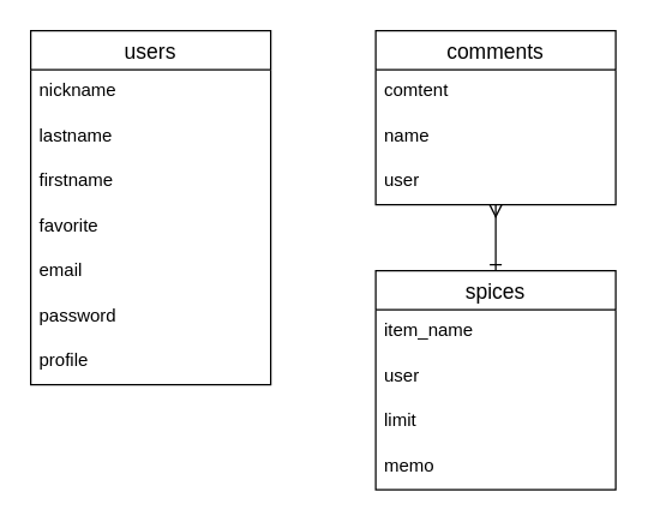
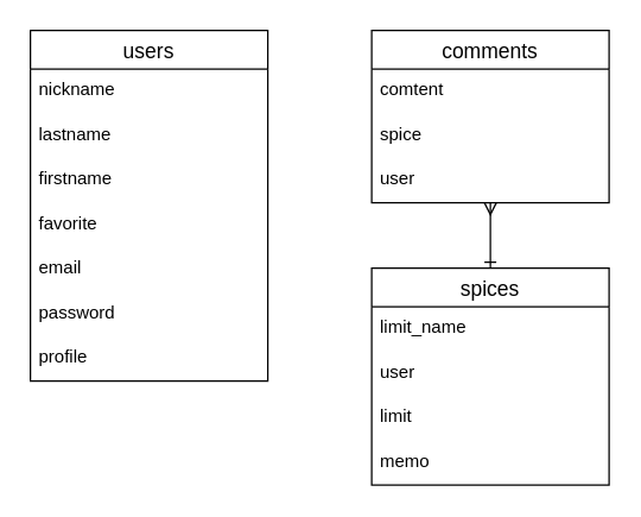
  <mxCell id="0" />
  <mxCell id="1" parent="0" />
  <mxCell id="2" value="users" style="swimlane;fontStyle=0;childLayout=stackLayout;horizontal=1;startSize=26;horizontalStack=0;resizeParent=1;resizeParentMax=0;resizeLast=0;collapsible=1;marginBottom=0;align=center;fontSize=14;" vertex="1" parent="1"><mxGeometry x="20" y="20" width="160" height="236" as="geometry" /></mxCell>
  <mxCell id="3" value="nickname" style="text;strokeColor=none;fillColor=none;spacingLeft=4;spacingRight=4;overflow=hidden;rotatable=0;points=[[0,0.5],[1,0.5]];portConstraint=eastwest;fontSize=12;" vertex="1" parent="2"><mxGeometry y="26" width="160" height="30" as="geometry" /></mxCell>
  <mxCell id="4" value="lastname" style="text;strokeColor=none;fillColor=none;spacingLeft=4;spacingRight=4;overflow=hidden;rotatable=0;points=[[0,0.5],[1,0.5]];portConstraint=eastwest;fontSize=12;" vertex="1" parent="2"><mxGeometry y="56" width="160" height="30" as="geometry" /></mxCell>
  <mxCell id="5" value="firstname" style="text;strokeColor=none;fillColor=none;spacingLeft=4;spacingRight=4;overflow=hidden;rotatable=0;points=[[0,0.5],[1,0.5]];portConstraint=eastwest;fontSize=12;" vertex="1" parent="2"><mxGeometry y="86" width="160" height="30" as="geometry" /></mxCell>
  <mxCell id="6" value="favorite" style="text;strokeColor=none;fillColor=none;spacingLeft=4;spacingRight=4;overflow=hidden;rotatable=0;points=[[0,0.5],[1,0.5]];portConstraint=eastwest;fontSize=12;" vertex="1" parent="2"><mxGeometry y="116" width="160" height="30" as="geometry" /></mxCell>
  <mxCell id="7" value="email" style="text;strokeColor=none;fillColor=none;spacingLeft=4;spacingRight=4;overflow=hidden;rotatable=0;points=[[0,0.5],[1,0.5]];portConstraint=eastwest;fontSize=12;" vertex="1" parent="2"><mxGeometry y="146" width="160" height="30" as="geometry" /></mxCell>
  <mxCell id="8" value="password" style="text;strokeColor=none;fillColor=none;spacingLeft=4;spacingRight=4;overflow=hidden;rotatable=0;points=[[0,0.5],[1,0.5]];portConstraint=eastwest;fontSize=12;" vertex="1" parent="2"><mxGeometry y="176" width="160" height="30" as="geometry" /></mxCell>
  <mxCell id="9" value="profile" style="text;strokeColor=none;fillColor=none;spacingLeft=4;spacingRight=4;overflow=hidden;rotatable=0;points=[[0,0.5],[1,0.5]];portConstraint=eastwest;fontSize=12;" vertex="1" parent="2"><mxGeometry y="206" width="160" height="30" as="geometry" /></mxCell>
  <mxCell id="10" value="" style="edgeStyle=none;html=1;startArrow=ERone;startFill=0;endArrow=ERmany;endFill=0;" edge="1" parent="1" source="11" target="19"><mxGeometry relative="1" as="geometry" /></mxCell>
  <mxCell id="11" value="spices" style="swimlane;fontStyle=0;childLayout=stackLayout;horizontal=1;startSize=26;horizontalStack=0;resizeParent=1;resizeParentMax=0;resizeLast=0;collapsible=1;marginBottom=0;align=center;fontSize=14;" vertex="1" parent="1"><mxGeometry x="250" y="180" width="160" height="146" as="geometry" /></mxCell>
- <mxCell id="12" value="item_name" style="text;strokeColor=none;fillColor=none;spacingLeft=4;spacingRight=4;overflow=hidden;rotatable=0;points=[[0,0.5],[1,0.5]];portConstraint=eastwest;fontSize=12;" vertex="1" parent="11"><mxGeometry y="26" width="160" height="30" as="geometry" /></mxCell>
+ <mxCell id="12" value="limit_name" style="text;strokeColor=none;fillColor=none;spacingLeft=4;spacingRight=4;overflow=hidden;rotatable=0;points=[[0,0.5],[1,0.5]];portConstraint=eastwest;fontSize=12;" vertex="1" parent="11"><mxGeometry y="26" width="160" height="30" as="geometry" /></mxCell>
  <mxCell id="13" value="user" style="text;strokeColor=none;fillColor=none;spacingLeft=4;spacingRight=4;overflow=hidden;rotatable=0;points=[[0,0.5],[1,0.5]];portConstraint=eastwest;fontSize=12;" vertex="1" parent="11"><mxGeometry y="56" width="160" height="30" as="geometry" /></mxCell>
  <mxCell id="14" value="limit" style="text;strokeColor=none;fillColor=none;spacingLeft=4;spacingRight=4;overflow=hidden;rotatable=0;points=[[0,0.5],[1,0.5]];portConstraint=eastwest;fontSize=12;" vertex="1" parent="11"><mxGeometry y="86" width="160" height="30" as="geometry" /></mxCell>
  <mxCell id="15" value="memo" style="text;strokeColor=none;fillColor=none;spacingLeft=4;spacingRight=4;overflow=hidden;rotatable=0;points=[[0,0.5],[1,0.5]];portConstraint=eastwest;fontSize=12;" vertex="1" parent="11"><mxGeometry y="116" width="160" height="30" as="geometry" /></mxCell>
  <mxCell id="16" value="comments" style="swimlane;fontStyle=0;childLayout=stackLayout;horizontal=1;startSize=26;horizontalStack=0;resizeParent=1;resizeParentMax=0;resizeLast=0;collapsible=1;marginBottom=0;align=center;fontSize=14;" vertex="1" parent="1"><mxGeometry x="250" y="20" width="160" height="116" as="geometry" /></mxCell>
  <mxCell id="17" value="comtent" style="text;strokeColor=none;fillColor=none;spacingLeft=4;spacingRight=4;overflow=hidden;rotatable=0;points=[[0,0.5],[1,0.5]];portConstraint=eastwest;fontSize=12;" vertex="1" parent="16"><mxGeometry y="26" width="160" height="30" as="geometry" /></mxCell>
- <mxCell id="18" value="name" style="text;strokeColor=none;fillColor=none;spacingLeft=4;spacingRight=4;overflow=hidden;rotatable=0;points=[[0,0.5],[1,0.5]];portConstraint=eastwest;fontSize=12;" vertex="1" parent="16"><mxGeometry y="56" width="160" height="30" as="geometry" /></mxCell>
+ <mxCell id="18" value="spice" style="text;strokeColor=none;fillColor=none;spacingLeft=4;spacingRight=4;overflow=hidden;rotatable=0;points=[[0,0.5],[1,0.5]];portConstraint=eastwest;fontSize=12;" vertex="1" parent="16"><mxGeometry y="56" width="160" height="30" as="geometry" /></mxCell>
  <mxCell id="19" value="user" style="text;strokeColor=none;fillColor=none;spacingLeft=4;spacingRight=4;overflow=hidden;rotatable=0;points=[[0,0.5],[1,0.5]];portConstraint=eastwest;fontSize=12;" vertex="1" parent="16"><mxGeometry y="86" width="160" height="30" as="geometry" /></mxCell>
